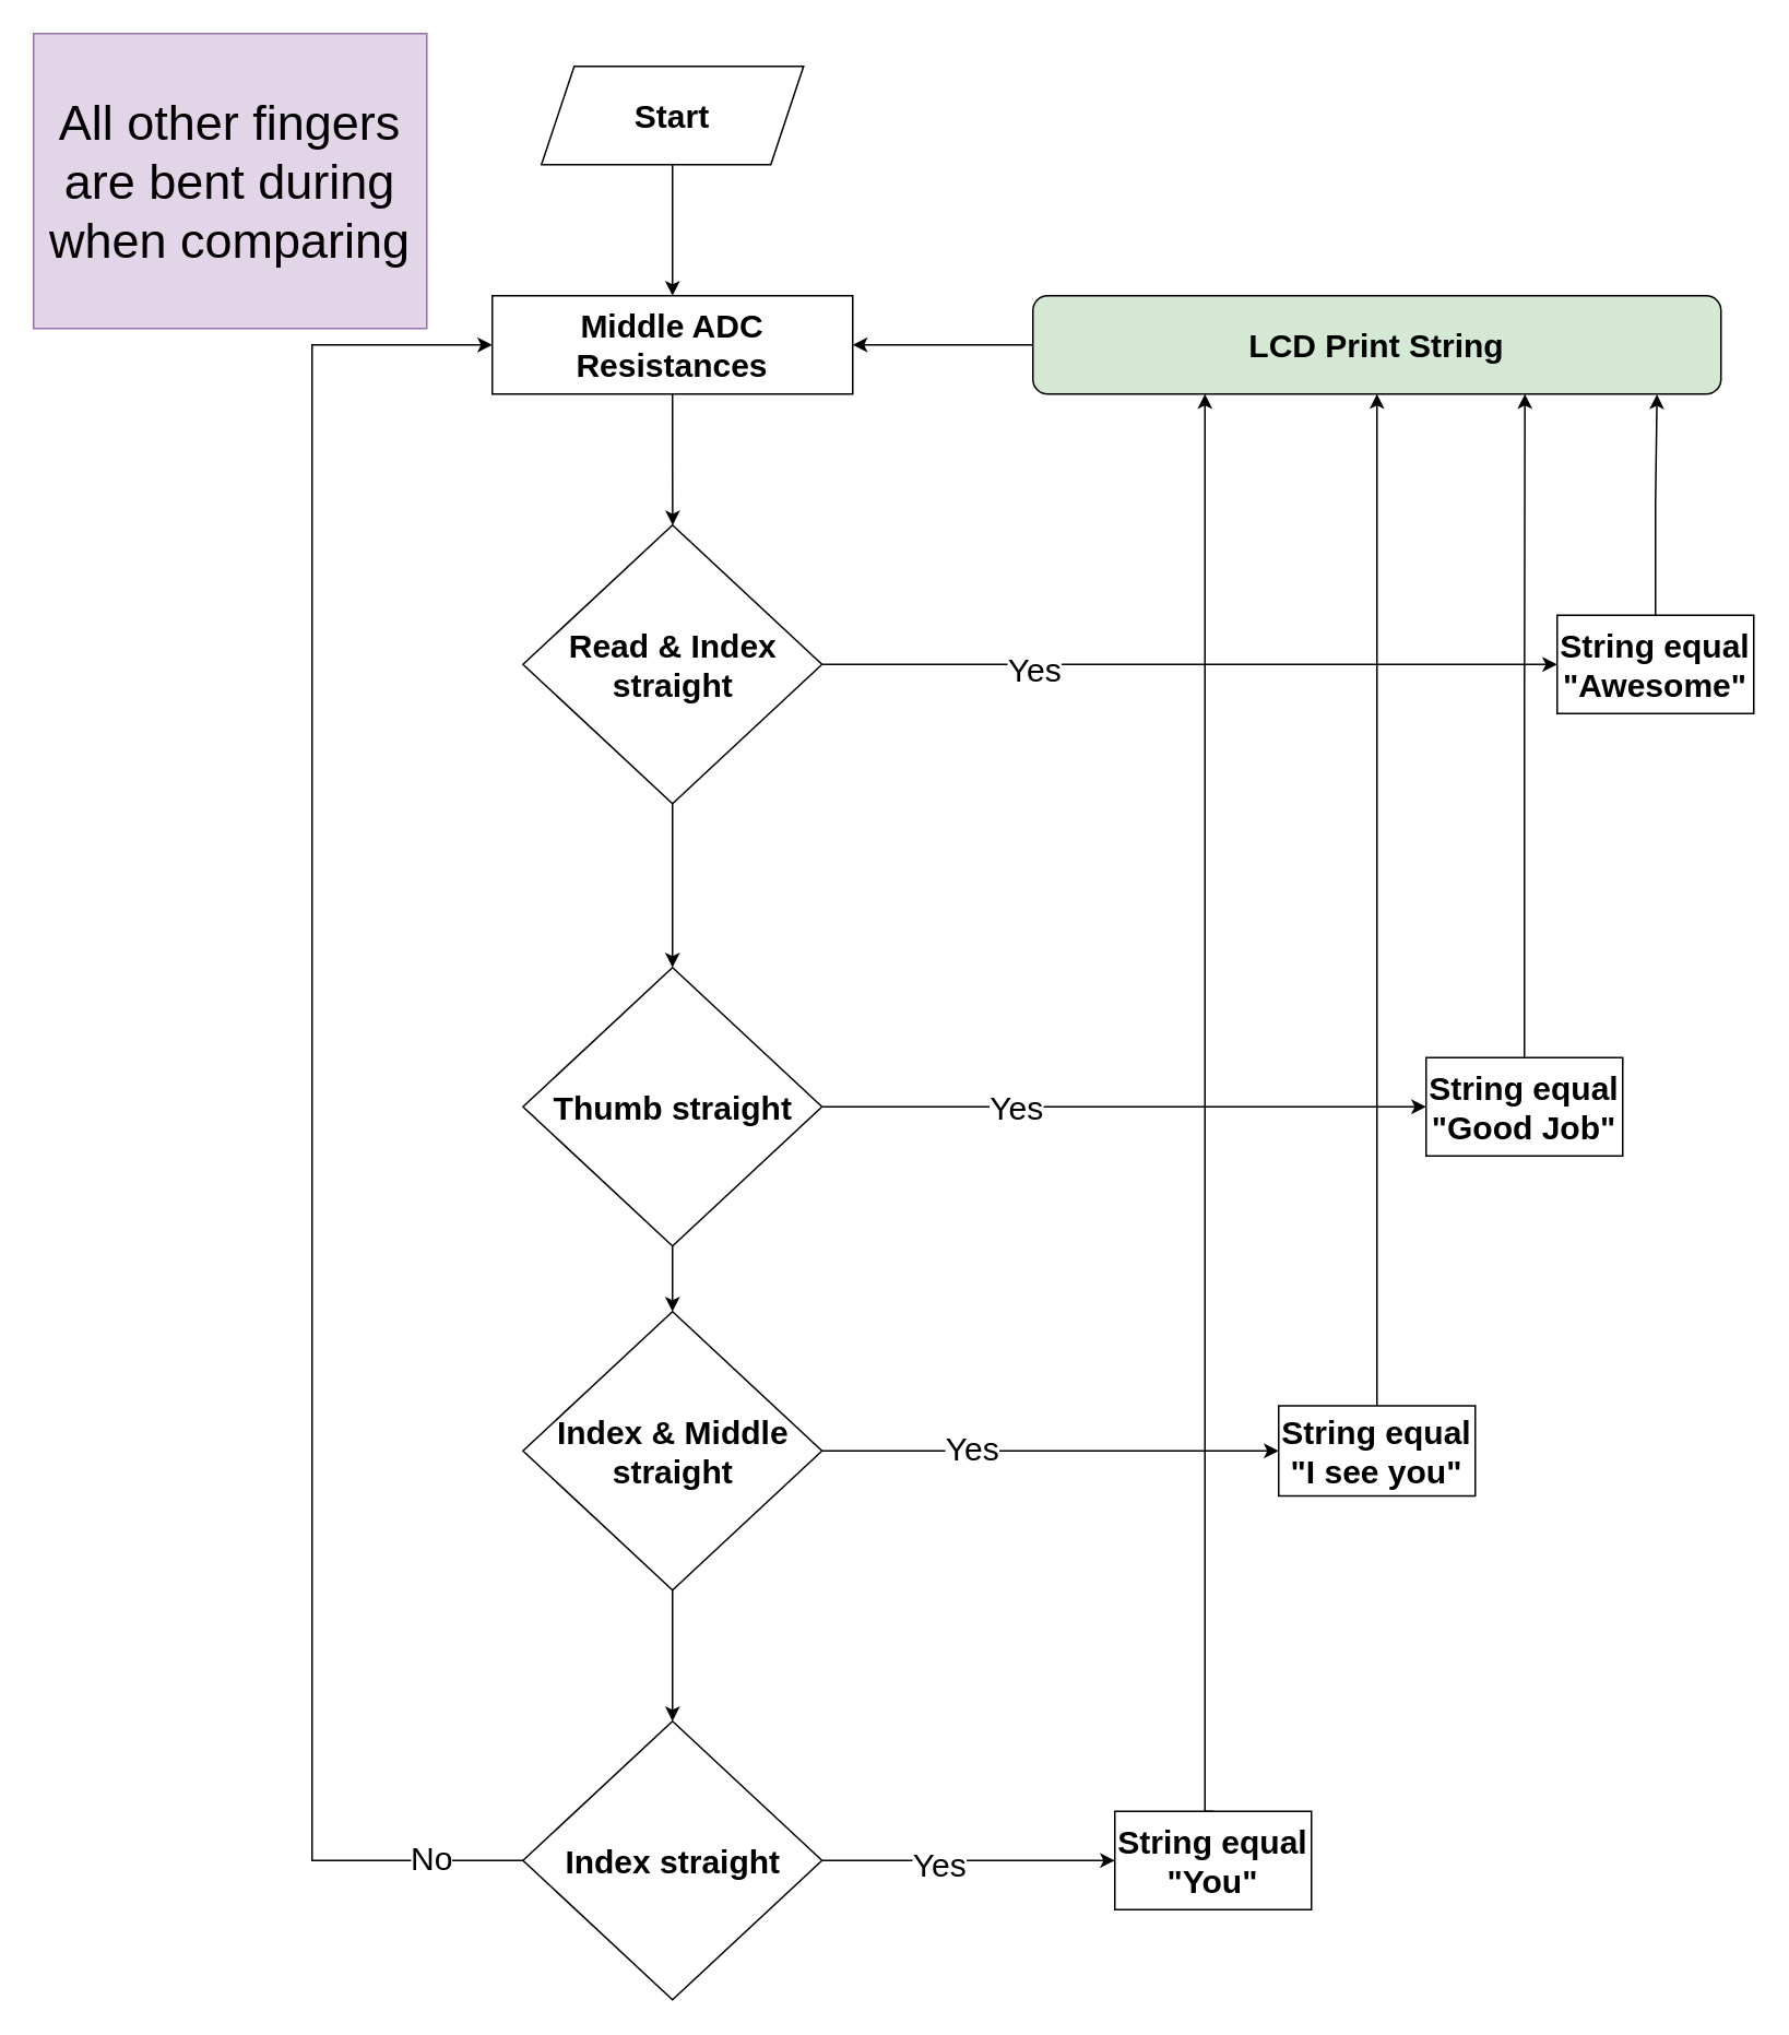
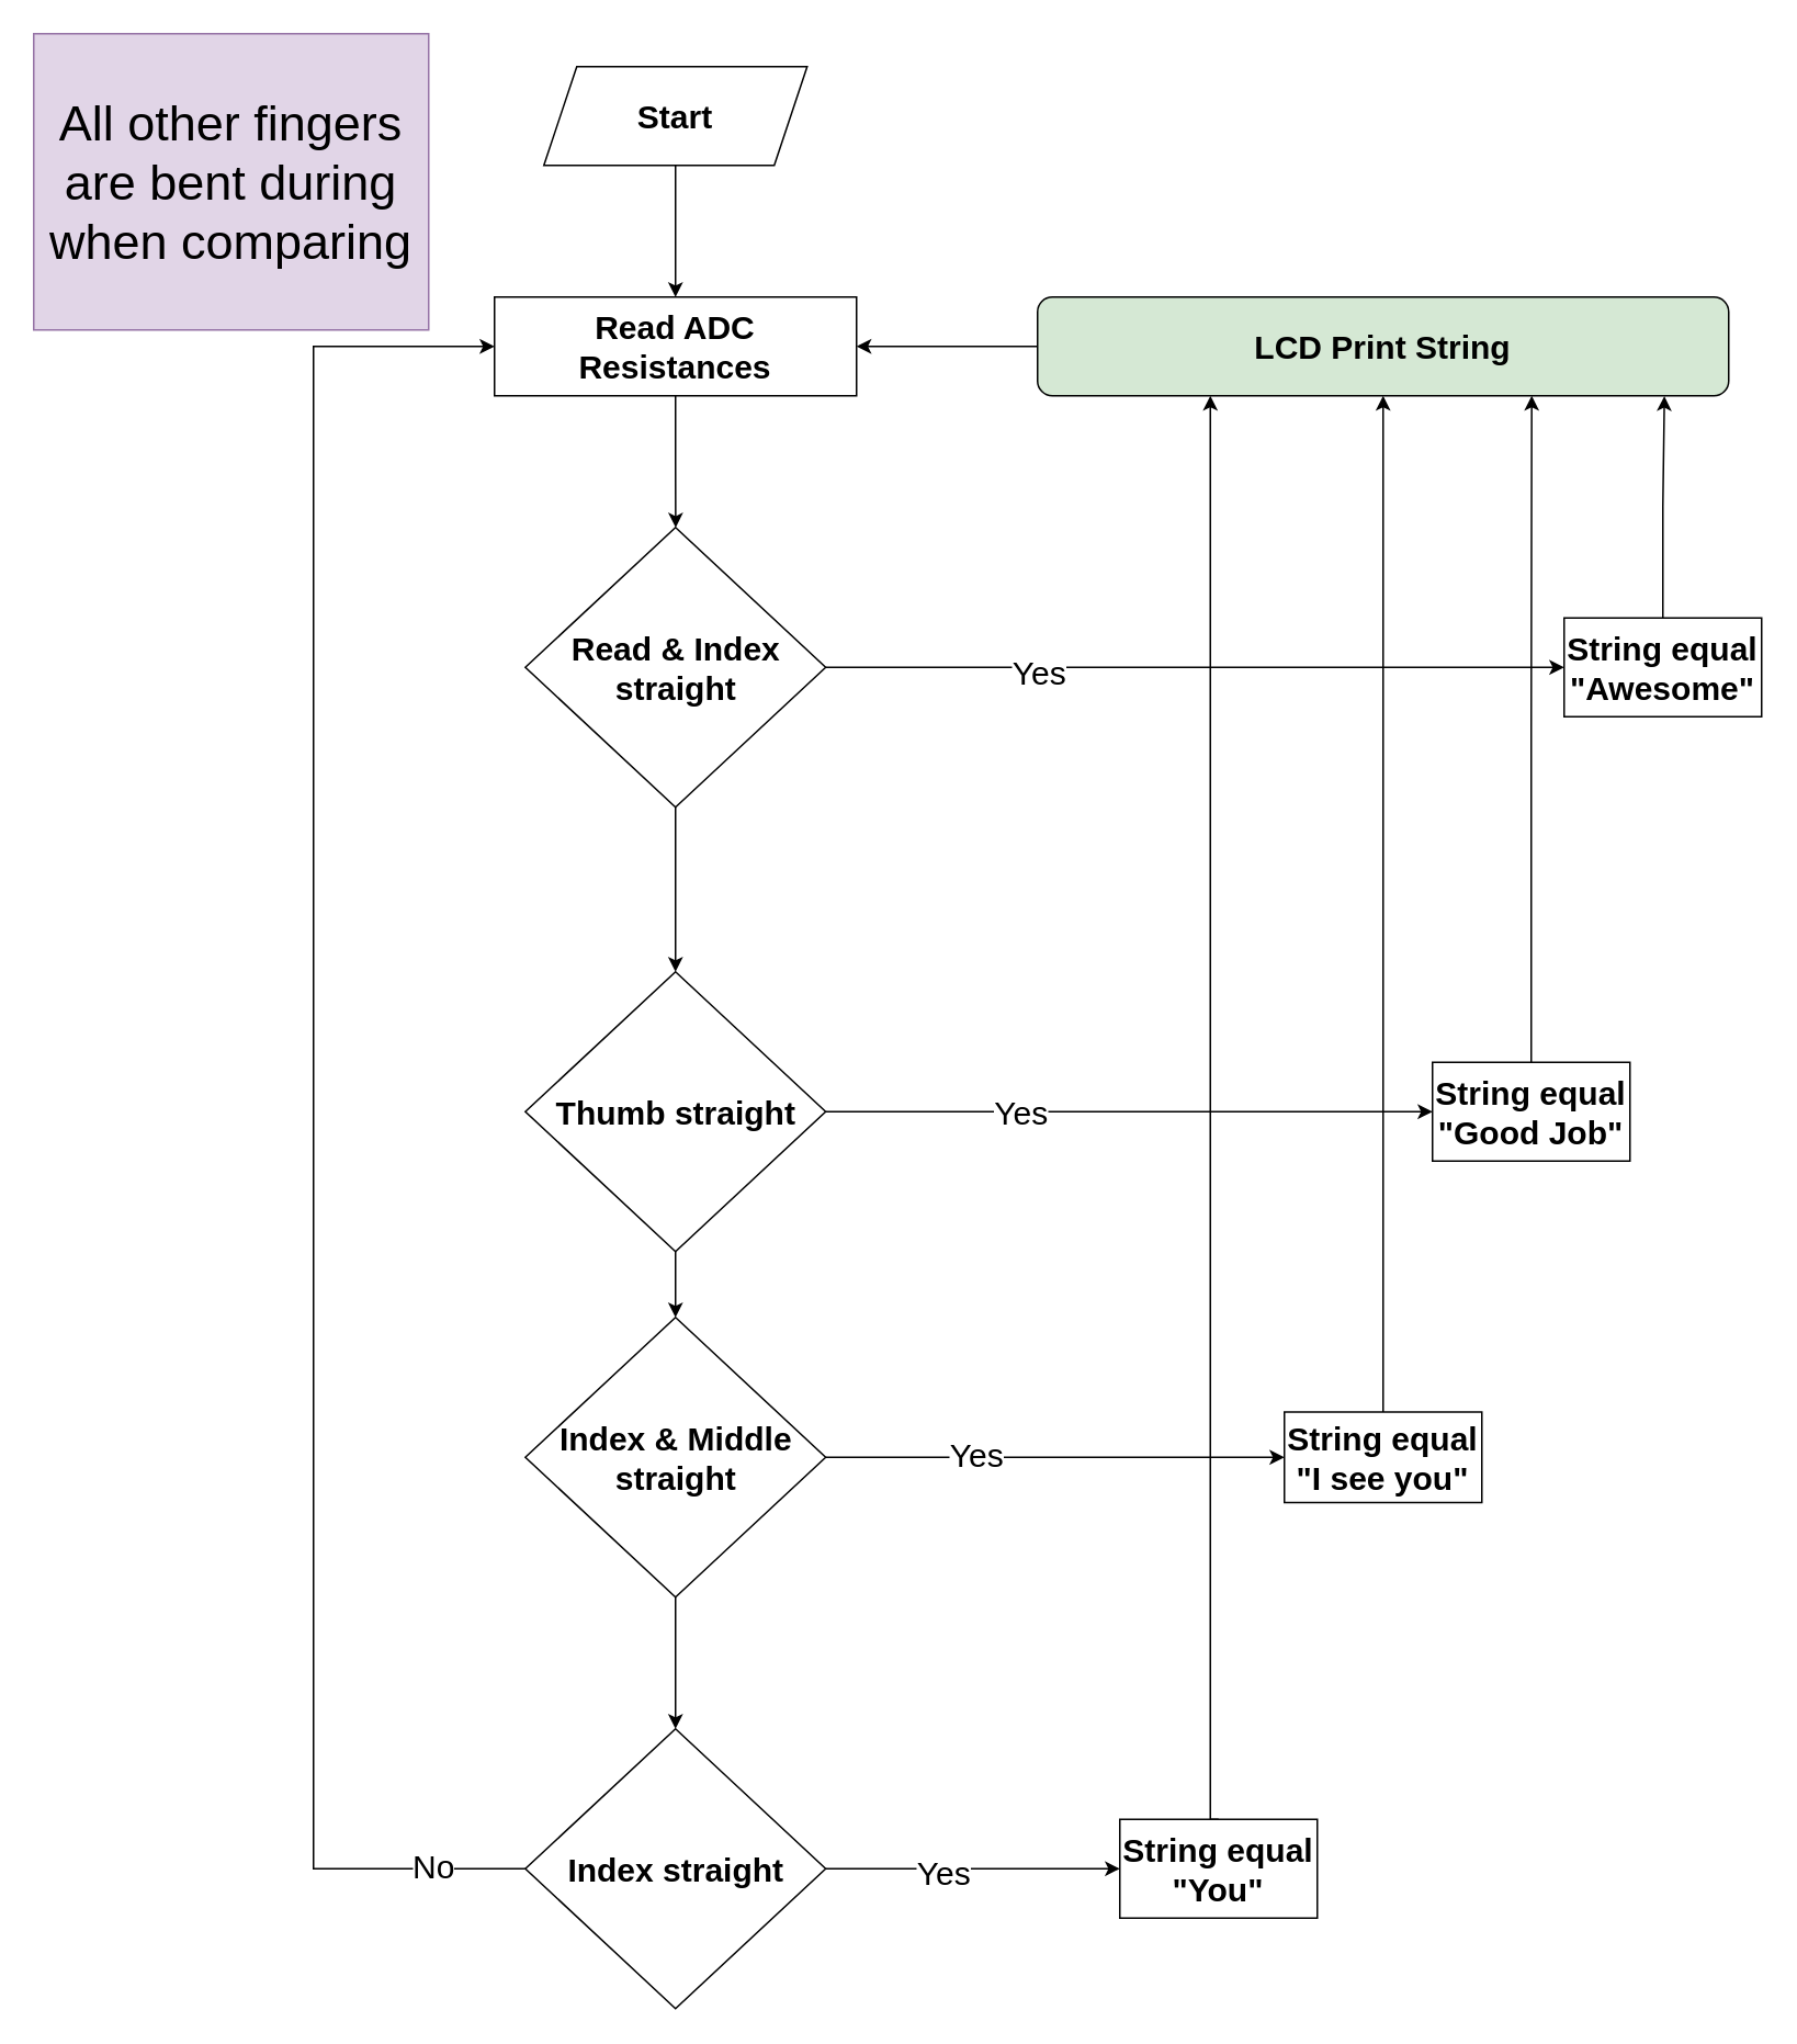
  <mxCell id="0" />
  <mxCell id="1" parent="0" />
  <mxCell id="2" value="" style="edgeStyle=orthogonalEdgeStyle;rounded=0;orthogonalLoop=1;jettySize=auto;html=1;fontSize=20;" edge="1" parent="1" source="3" target="5"><mxGeometry relative="1" as="geometry" /></mxCell>
  <mxCell id="3" value="&lt;b&gt;&lt;font style=&quot;font-size: 20px&quot;&gt;Start&lt;/font&gt;&lt;/b&gt;" style="shape=parallelogram;perimeter=parallelogramPerimeter;whiteSpace=wrap;html=1;fixedSize=1;" vertex="1" parent="1"><mxGeometry x="330" y="40" width="160" height="60" as="geometry" /></mxCell>
  <mxCell id="4" value="" style="edgeStyle=orthogonalEdgeStyle;rounded=0;orthogonalLoop=1;jettySize=auto;html=1;fontSize=20;" edge="1" parent="1" source="5" target="9"><mxGeometry relative="1" as="geometry" /></mxCell>
- <mxCell id="5" value="Middle ADC Resistances" style="whiteSpace=wrap;html=1;fontSize=20;fontStyle=1" vertex="1" parent="1"><mxGeometry x="300" y="180" width="220" height="60" as="geometry" /></mxCell>
+ <mxCell id="5" value="Read ADC Resistances" style="whiteSpace=wrap;html=1;fontSize=20;fontStyle=1" vertex="1" parent="1"><mxGeometry x="300" y="180" width="220" height="60" as="geometry" /></mxCell>
  <mxCell id="6" value="" style="edgeStyle=orthogonalEdgeStyle;rounded=0;orthogonalLoop=1;jettySize=auto;html=1;fontSize=20;" edge="1" parent="1" source="9" target="11"><mxGeometry relative="1" as="geometry" /></mxCell>
  <mxCell id="7" value="Yes" style="edgeLabel;html=1;align=center;verticalAlign=middle;resizable=0;points=[];fontSize=20;" vertex="1" connectable="0" parent="6"><mxGeometry x="-0.426" y="-2" relative="1" as="geometry"><mxPoint as="offset" /></mxGeometry></mxCell>
  <mxCell id="8" value="" style="edgeStyle=orthogonalEdgeStyle;rounded=0;orthogonalLoop=1;jettySize=auto;html=1;fontSize=20;" edge="1" parent="1" source="9" target="15"><mxGeometry relative="1" as="geometry" /></mxCell>
  <mxCell id="9" value="Read &amp;amp; Index straight" style="rhombus;whiteSpace=wrap;html=1;fontSize=20;fontStyle=1;" vertex="1" parent="1"><mxGeometry x="318.75" y="320" width="182.5" height="170" as="geometry" /></mxCell>
  <mxCell id="10" style="edgeStyle=orthogonalEdgeStyle;rounded=0;orthogonalLoop=1;jettySize=auto;html=1;exitX=0.5;exitY=0;exitDx=0;exitDy=0;entryX=0.907;entryY=1.004;entryDx=0;entryDy=0;entryPerimeter=0;fontSize=20;" edge="1" parent="1" source="11" target="24"><mxGeometry relative="1" as="geometry" /></mxCell>
  <mxCell id="11" value="String equal&lt;br&gt;&quot;Awesome&quot;" style="whiteSpace=wrap;html=1;fontSize=20;fontStyle=1;" vertex="1" parent="1"><mxGeometry x="950" y="375" width="120" height="60" as="geometry" /></mxCell>
  <mxCell id="12" value="" style="edgeStyle=orthogonalEdgeStyle;rounded=0;orthogonalLoop=1;jettySize=auto;html=1;fontSize=20;" edge="1" parent="1" source="15" target="17"><mxGeometry relative="1" as="geometry" /></mxCell>
  <mxCell id="13" value="Yes" style="edgeLabel;html=1;align=center;verticalAlign=middle;resizable=0;points=[];fontSize=20;" vertex="1" connectable="0" parent="12"><mxGeometry x="-0.359" y="1" relative="1" as="geometry"><mxPoint as="offset" /></mxGeometry></mxCell>
  <mxCell id="14" value="" style="edgeStyle=orthogonalEdgeStyle;rounded=0;orthogonalLoop=1;jettySize=auto;html=1;fontSize=20;" edge="1" parent="1" source="15" target="21"><mxGeometry relative="1" as="geometry" /></mxCell>
  <mxCell id="15" value="Thumb straight" style="rhombus;whiteSpace=wrap;html=1;fontSize=20;fontStyle=1;" vertex="1" parent="1"><mxGeometry x="318.75" y="590" width="182.5" height="170" as="geometry" /></mxCell>
  <mxCell id="16" style="edgeStyle=orthogonalEdgeStyle;rounded=0;orthogonalLoop=1;jettySize=auto;html=1;exitX=0.5;exitY=0;exitDx=0;exitDy=0;entryX=0.715;entryY=1;entryDx=0;entryDy=0;entryPerimeter=0;fontSize=20;" edge="1" parent="1" source="17" target="24"><mxGeometry relative="1" as="geometry" /></mxCell>
  <mxCell id="17" value="String equal&lt;br&gt;&quot;Good Job&quot;" style="whiteSpace=wrap;html=1;fontSize=20;fontStyle=1;" vertex="1" parent="1"><mxGeometry x="870" y="645" width="120" height="60" as="geometry" /></mxCell>
  <mxCell id="18" value="" style="edgeStyle=orthogonalEdgeStyle;rounded=0;orthogonalLoop=1;jettySize=auto;html=1;fontSize=20;" edge="1" parent="1" source="21" target="26"><mxGeometry relative="1" as="geometry" /></mxCell>
  <mxCell id="19" value="Yes" style="edgeLabel;html=1;align=center;verticalAlign=middle;resizable=0;points=[];fontSize=20;" vertex="1" connectable="0" parent="18"><mxGeometry x="-0.347" y="3" relative="1" as="geometry"><mxPoint as="offset" /></mxGeometry></mxCell>
  <mxCell id="20" value="" style="edgeStyle=orthogonalEdgeStyle;rounded=0;orthogonalLoop=1;jettySize=auto;html=1;fontSize=20;" edge="1" parent="1" source="21" target="31"><mxGeometry relative="1" as="geometry" /></mxCell>
  <mxCell id="21" value="Index &amp;amp; Middle straight" style="rhombus;whiteSpace=wrap;html=1;fontSize=20;fontStyle=1;" vertex="1" parent="1"><mxGeometry x="318.75" y="800" width="182.5" height="170" as="geometry" /></mxCell>
  <mxCell id="22" value="All other fingers are bent during when comparing" style="text;html=1;strokeColor=#9673a6;fillColor=#e1d5e7;align=center;verticalAlign=middle;whiteSpace=wrap;rounded=0;fontSize=30;" vertex="1" parent="1"><mxGeometry x="20" y="20" width="240" height="180" as="geometry" /></mxCell>
  <mxCell id="23" style="edgeStyle=orthogonalEdgeStyle;rounded=0;orthogonalLoop=1;jettySize=auto;html=1;exitX=0;exitY=0.5;exitDx=0;exitDy=0;entryX=1;entryY=0.5;entryDx=0;entryDy=0;fontSize=20;" edge="1" parent="1" source="24" target="5"><mxGeometry relative="1" as="geometry" /></mxCell>
  <mxCell id="24" value="LCD Print String" style="rounded=1;whiteSpace=wrap;html=1;fontSize=20;fontStyle=1;fillColor=#d5e8d4;" vertex="1" parent="1"><mxGeometry x="630" y="180" width="420" height="60" as="geometry" /></mxCell>
  <mxCell id="25" style="edgeStyle=orthogonalEdgeStyle;rounded=0;orthogonalLoop=1;jettySize=auto;html=1;exitX=0.5;exitY=0;exitDx=0;exitDy=0;entryX=0.5;entryY=1;entryDx=0;entryDy=0;fontSize=20;" edge="1" parent="1" source="26" target="24"><mxGeometry relative="1" as="geometry" /></mxCell>
  <mxCell id="26" value="String equal&lt;br&gt;&quot;I see you&quot;" style="whiteSpace=wrap;html=1;fontSize=20;fontStyle=1;" vertex="1" parent="1"><mxGeometry x="780" y="857.5" width="120" height="55" as="geometry" /></mxCell>
  <mxCell id="27" value="" style="edgeStyle=orthogonalEdgeStyle;rounded=0;orthogonalLoop=1;jettySize=auto;html=1;fontSize=20;" edge="1" parent="1" source="31" target="33"><mxGeometry relative="1" as="geometry" /></mxCell>
  <mxCell id="28" value="Yes" style="edgeLabel;html=1;align=center;verticalAlign=middle;resizable=0;points=[];fontSize=20;" vertex="1" connectable="0" parent="27"><mxGeometry x="-0.205" y="-1" relative="1" as="geometry"><mxPoint as="offset" /></mxGeometry></mxCell>
  <mxCell id="29" style="edgeStyle=orthogonalEdgeStyle;rounded=0;orthogonalLoop=1;jettySize=auto;html=1;exitX=0;exitY=0.5;exitDx=0;exitDy=0;entryX=0;entryY=0.5;entryDx=0;entryDy=0;fontSize=20;" edge="1" parent="1" source="31" target="5"><mxGeometry relative="1" as="geometry"><Array as="points"><mxPoint x="190" y="1135" /><mxPoint x="190" y="210" /></Array></mxGeometry></mxCell>
  <mxCell id="30" value="No" style="edgeLabel;html=1;align=center;verticalAlign=middle;resizable=0;points=[];fontSize=20;" vertex="1" connectable="0" parent="29"><mxGeometry x="-0.906" y="-3" relative="1" as="geometry"><mxPoint x="-1" as="offset" /></mxGeometry></mxCell>
  <mxCell id="31" value="Index straight" style="rhombus;whiteSpace=wrap;html=1;fontSize=20;fontStyle=1;" vertex="1" parent="1"><mxGeometry x="318.75" y="1050" width="182.5" height="170" as="geometry" /></mxCell>
  <mxCell id="32" style="edgeStyle=orthogonalEdgeStyle;rounded=0;orthogonalLoop=1;jettySize=auto;html=1;exitX=0.5;exitY=0;exitDx=0;exitDy=0;entryX=0.25;entryY=1;entryDx=0;entryDy=0;fontSize=20;" edge="1" parent="1" source="33" target="24"><mxGeometry relative="1" as="geometry"><Array as="points"><mxPoint x="735" y="1105" /></Array></mxGeometry></mxCell>
  <mxCell id="33" value="String equal&lt;br&gt;&quot;You&quot;" style="whiteSpace=wrap;html=1;fontSize=20;fontStyle=1;" vertex="1" parent="1"><mxGeometry x="680" y="1105" width="120" height="60" as="geometry" /></mxCell>
